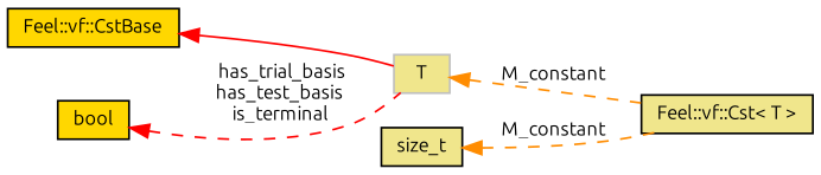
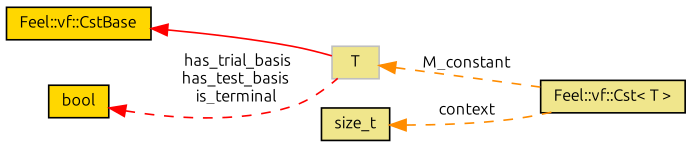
  digraph {
    fontname=Ubuntu
    rankdir=LR
    node [color=black fillcolor=khaki fontname=Ubuntu fontsize=10 shape=record style=filled]
    edge [color=red dir=back fontname=Ubuntu fontsize=10 labelfontname=Helvetica labelfontsize=10 style=dashed]
    n1 [fontcolor=black height=0.2 label="Feel::vf::Cst\< T \>" width=0.4]
    n2 [fillcolor=gold height=0.2 label="Feel::vf::CstBase" width=0.4]
    n3 [color=grey75 height=0.2 label=T width=0.4]
    n4 [height=0.2 label=size_t width=0.4]
    n5 [fillcolor=gold height=0.2 label=bool width=0.4]
    n2 -> n3 [style=solid]
    n3 -> n1 [color=darkorange label=" M_constant"]
-   n4 -> n1 [color=darkorange label=" M_constant"]
+   n4 -> n1 [color=darkorange label=" context"]
    n5 -> n3 [label=" has_trial_basis\nhas_test_basis\nis_terminal"]
  }
